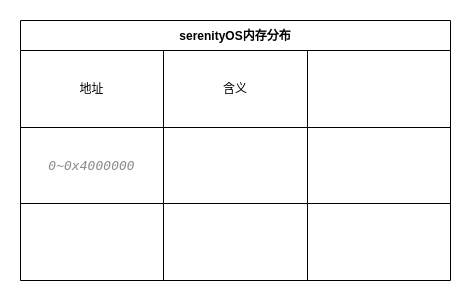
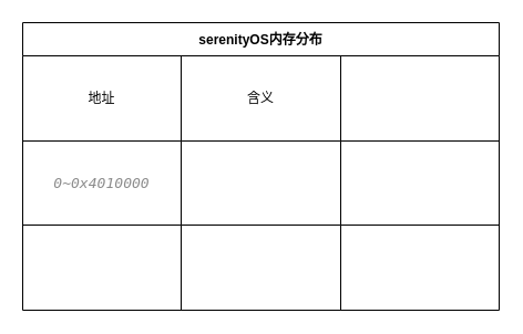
  <mxCell id="0" />
  <mxCell id="1" parent="0" />
  <mxCell id="2" value="serenityOS内存分布" style="shape=table;startSize=30;container=1;collapsible=0;childLayout=tableLayout;fontStyle=1;align=center;" vertex="1" parent="1"><mxGeometry x="20" y="20" width="430" height="260" as="geometry" /></mxCell>
  <mxCell id="3" value="" style="shape=tableRow;horizontal=0;startSize=0;swimlaneHead=0;swimlaneBody=0;top=0;left=0;bottom=0;right=0;collapsible=0;dropTarget=0;fillColor=none;points=[[0,0.5],[1,0.5]];portConstraint=eastwest;" vertex="1" parent="2"><mxGeometry y="30" width="430" height="77" as="geometry" /></mxCell>
  <mxCell id="4" value="地址" style="shape=partialRectangle;html=1;whiteSpace=wrap;connectable=0;fillColor=none;top=0;left=0;bottom=0;right=0;overflow=hidden;" vertex="1" parent="3"><mxGeometry width="143" height="77" as="geometry"><mxRectangle width="143" height="77" as="alternateBounds" /></mxGeometry></mxCell>
  <mxCell id="5" value="含义" style="shape=partialRectangle;html=1;whiteSpace=wrap;connectable=0;fillColor=none;top=0;left=0;bottom=0;right=0;overflow=hidden;" vertex="1" parent="3"><mxGeometry x="143" width="144" height="77" as="geometry"><mxRectangle width="144" height="77" as="alternateBounds" /></mxGeometry></mxCell>
  <mxCell id="6" value="" style="shape=partialRectangle;html=1;whiteSpace=wrap;connectable=0;fillColor=none;top=0;left=0;bottom=0;right=0;overflow=hidden;" vertex="1" parent="3"><mxGeometry x="287" width="143" height="77" as="geometry"><mxRectangle width="143" height="77" as="alternateBounds" /></mxGeometry></mxCell>
  <mxCell id="7" value="" style="shape=tableRow;horizontal=0;startSize=0;swimlaneHead=0;swimlaneBody=0;top=0;left=0;bottom=0;right=0;collapsible=0;dropTarget=0;fillColor=none;points=[[0,0.5],[1,0.5]];portConstraint=eastwest;" vertex="1" parent="2"><mxGeometry y="107" width="430" height="76" as="geometry" /></mxCell>
- <mxCell id="8" value="&lt;pre style=&quot;background-color:#ffffff;color:#080808;font-family:'JetBrains Mono',monospace;font-size:9.8pt;&quot;&gt;&lt;span style=&quot;color:#8c8c8c;font-style:italic;&quot;&gt;0~0x4000000&lt;/span&gt;&lt;/pre&gt;" style="shape=partialRectangle;html=1;whiteSpace=wrap;connectable=0;fillColor=none;top=0;left=0;bottom=0;right=0;overflow=hidden;" vertex="1" parent="7"><mxGeometry width="143" height="76" as="geometry"><mxRectangle width="143" height="76" as="alternateBounds" /></mxGeometry></mxCell>
+ <mxCell id="8" value="&lt;pre style=&quot;background-color:#ffffff;color:#080808;font-family:'JetBrains Mono',monospace;font-size:9.8pt;&quot;&gt;&lt;span style=&quot;color:#8c8c8c;font-style:italic;&quot;&gt;0~0x4010000&lt;/span&gt;&lt;/pre&gt;" style="shape=partialRectangle;html=1;whiteSpace=wrap;connectable=0;fillColor=none;top=0;left=0;bottom=0;right=0;overflow=hidden;" vertex="1" parent="7"><mxGeometry width="143" height="76" as="geometry"><mxRectangle width="143" height="76" as="alternateBounds" /></mxGeometry></mxCell>
  <mxCell id="9" value="" style="shape=partialRectangle;html=1;whiteSpace=wrap;connectable=0;fillColor=none;top=0;left=0;bottom=0;right=0;overflow=hidden;" vertex="1" parent="7"><mxGeometry x="143" width="144" height="76" as="geometry"><mxRectangle width="144" height="76" as="alternateBounds" /></mxGeometry></mxCell>
  <mxCell id="10" value="" style="shape=partialRectangle;html=1;whiteSpace=wrap;connectable=0;fillColor=none;top=0;left=0;bottom=0;right=0;overflow=hidden;" vertex="1" parent="7"><mxGeometry x="287" width="143" height="76" as="geometry"><mxRectangle width="143" height="76" as="alternateBounds" /></mxGeometry></mxCell>
  <mxCell id="11" value="" style="shape=tableRow;horizontal=0;startSize=0;swimlaneHead=0;swimlaneBody=0;top=0;left=0;bottom=0;right=0;collapsible=0;dropTarget=0;fillColor=none;points=[[0,0.5],[1,0.5]];portConstraint=eastwest;" vertex="1" parent="2"><mxGeometry y="183" width="430" height="77" as="geometry" /></mxCell>
  <mxCell id="12" value="" style="shape=partialRectangle;html=1;whiteSpace=wrap;connectable=0;fillColor=none;top=0;left=0;bottom=0;right=0;overflow=hidden;" vertex="1" parent="11"><mxGeometry width="143" height="77" as="geometry"><mxRectangle width="143" height="77" as="alternateBounds" /></mxGeometry></mxCell>
  <mxCell id="13" value="" style="shape=partialRectangle;html=1;whiteSpace=wrap;connectable=0;fillColor=none;top=0;left=0;bottom=0;right=0;overflow=hidden;" vertex="1" parent="11"><mxGeometry x="143" width="144" height="77" as="geometry"><mxRectangle width="144" height="77" as="alternateBounds" /></mxGeometry></mxCell>
  <mxCell id="14" value="" style="shape=partialRectangle;html=1;whiteSpace=wrap;connectable=0;fillColor=none;top=0;left=0;bottom=0;right=0;overflow=hidden;" vertex="1" parent="11"><mxGeometry x="287" width="143" height="77" as="geometry"><mxRectangle width="143" height="77" as="alternateBounds" /></mxGeometry></mxCell>
